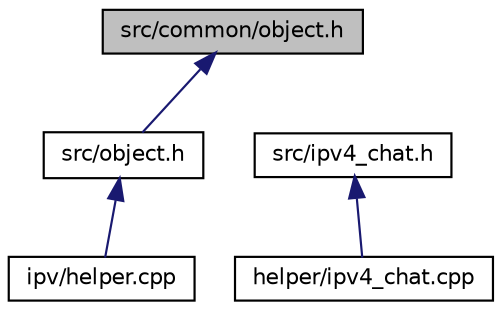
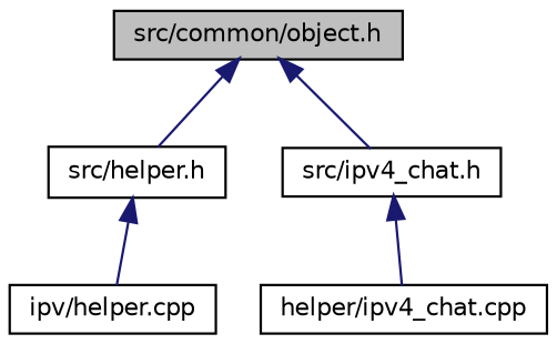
  digraph {
    node [color=black fillcolor=white fontname=Helvetica fontsize=10 shape=record style=filled]
    edge [color=midnightblue dir=back fontname=Helvetica fontsize=10 labelfontname=Helvetica labelfontsize=10 style=solid]
    n1 [fillcolor=grey75 fontcolor=black height=0.2 label="src/common/object.h" width=0.4]
-   n2 [height=0.2 label="src/object.h" width=0.4]
+   n2 [height=0.2 label="src/helper.h" width=0.4]
    n3 [height=0.2 label="src/ipv4_chat.h" width=0.4]
    n4 [height=0.2 label="ipv/helper.cpp" width=0.4]
    n5 [height=0.2 label="helper/ipv4_chat.cpp" width=0.4]
    n1 -> n2
+   n1 -> n3
    n2 -> n4
    n3 -> n5
  }
